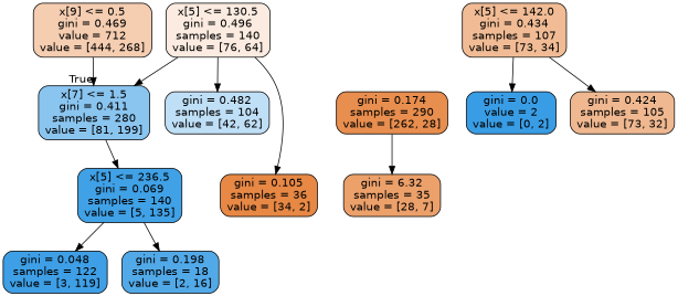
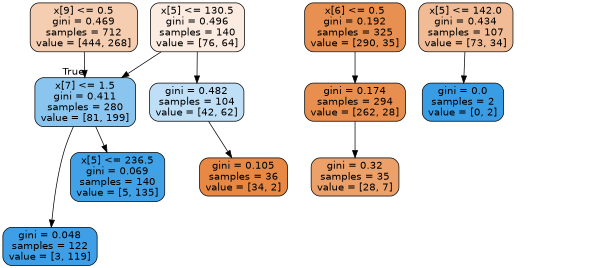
  digraph {
    node [color=black fontname=helvetica shape=box style="filled, rounded"]
    edge [fontname=helvetica]
-   n1 [fillcolor="#f5cdb1" label="x[9] <= 0.5\ngini = 0.469\nvalue = 712\nvalue = [444, 268]"]
+   n1 [fillcolor="#f5cdb1" label="x[9] <= 0.5\ngini = 0.469\nsamples = 712\nvalue = [444, 268]"]
    n2 [fillcolor="#8ac5f0" label="x[7] <= 1.5\ngini = 0.411\nsamples = 280\nvalue = [81, 199]"]
    n3 [fillcolor="#40a1e6" label="x[5] <= 236.5\ngini = 0.069\nsamples = 140\nvalue = [5, 135]"]
    n4 [fillcolor="#3e9fe6" label="gini = 0.048\nsamples = 122\nvalue = [3, 119]"]
-   n5 [fillcolor="#52a9e8" label="gini = 0.198\nsamples = 18\nvalue = [2, 16]"]
    n6 [fillcolor="#fbebe0" label="x[5] <= 130.5\ngini = 0.496\nsamples = 140\nvalue = [76, 64]"]
    n7 [fillcolor="#bfdff7" label="gini = 0.482\nsamples = 104\nvalue = [42, 62]"]
    n8 [fillcolor="#e78845" label="gini = 0.105\nsamples = 36\nvalue = [34, 2]"]
-   n10 [fillcolor="#e88e4e" label="gini = 0.174\nsamples = 290\nvalue = [262, 28]"]
+   n9 [fillcolor="#e89051" label="x[6] <= 0.5\ngini = 0.192\nsamples = 325\nvalue = [290, 35]"]
+   n10 [fillcolor="#e88e4e" label="gini = 0.174\nsamples = 294\nvalue = [262, 28]"]
    n11 [fillcolor="#f1bc95" label="x[5] <= 142.0\ngini = 0.434\nsamples = 107\nvalue = [73, 34]"]
-   n12 [fillcolor="#399de5" label="gini = 0.0\nvalue = 2\nvalue = [0, 2]"]
-   n13 [fillcolor="#f0b890" label="gini = 0.424\nsamples = 105\nvalue = [73, 32]"]
-   n14 [fillcolor="#eca06a" label="gini = 6.32\nsamples = 35\nvalue = [28, 7]"]
+   n12 [fillcolor="#399de5" label="gini = 0.0\nsamples = 2\nvalue = [0, 2]"]
+   n14 [fillcolor="#eca06a" label="gini = 0.32\nsamples = 35\nvalue = [28, 7]"]
    n1 -> n2 [headlabel=True labelangle=45 labeldistance=2.5]
    n2 -> n3
-   n3 -> n4
-   n3 -> n5
+   n2 -> n4
    n6 -> n2
    n6 -> n7
-   n6 -> n8
+   n7 -> n8
+   n9 -> n10
    n10 -> n14
    n11 -> n12
-   n11 -> n13
  }
